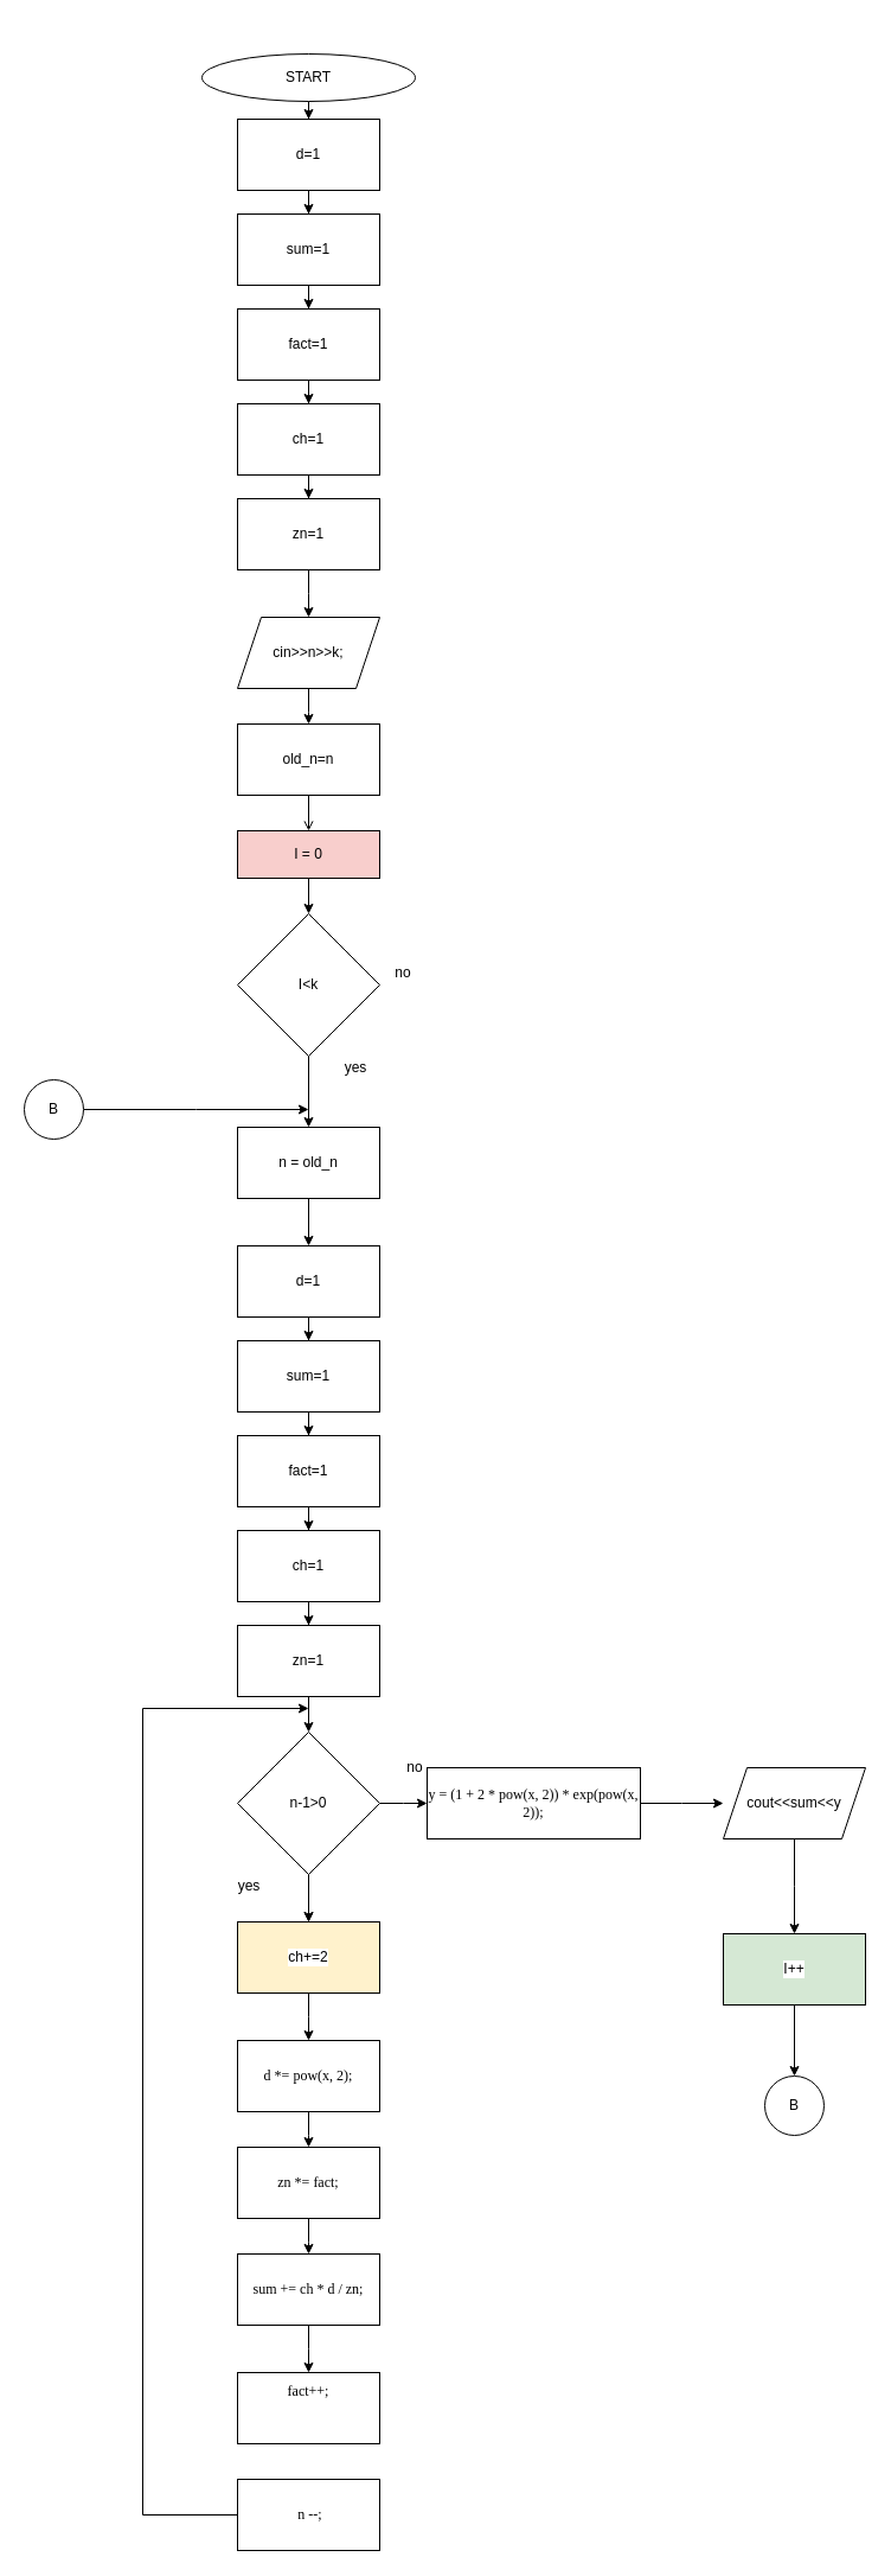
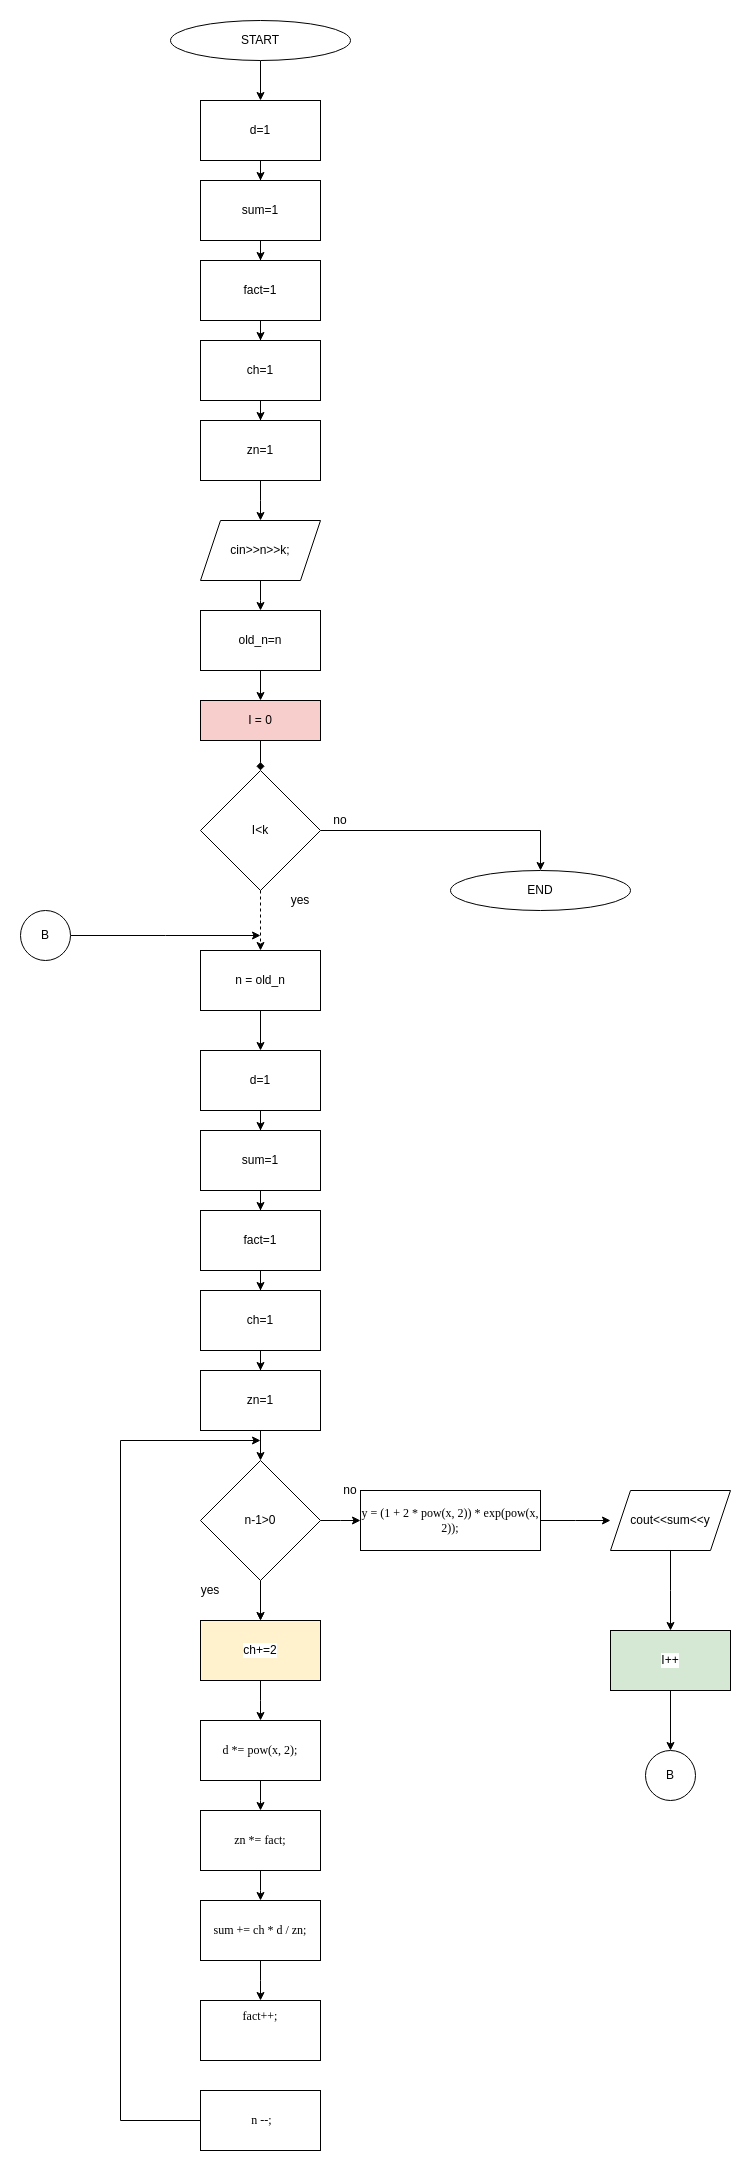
  <mxCell id="0" />
  <mxCell id="1" parent="0" />
  <mxCell id="2" style="edgeStyle=orthogonalEdgeStyle;rounded=0;orthogonalLoop=1;jettySize=auto;html=1;" edge="1" parent="1" source="3" target="5"><mxGeometry relative="1" as="geometry" /></mxCell>
- <mxCell id="3" value="START" style="ellipse;whiteSpace=wrap;html=1;" vertex="1" parent="1"><mxGeometry x="170" y="45" width="180" height="40" as="geometry" /></mxCell>
+ <mxCell id="3" value="START" style="ellipse;whiteSpace=wrap;html=1;" vertex="1" parent="1"><mxGeometry x="170" y="20" width="180" height="40" as="geometry" /></mxCell>
  <mxCell id="4" style="edgeStyle=orthogonalEdgeStyle;rounded=0;orthogonalLoop=1;jettySize=auto;html=1;entryX=0.5;entryY=0;entryDx=0;entryDy=0;" edge="1" parent="1" source="5" target="7"><mxGeometry relative="1" as="geometry" /></mxCell>
  <mxCell id="5" value="d=1" style="rounded=0;whiteSpace=wrap;html=1;" vertex="1" parent="1"><mxGeometry x="200" y="100" width="120" height="60" as="geometry" /></mxCell>
  <mxCell id="6" style="edgeStyle=orthogonalEdgeStyle;rounded=0;orthogonalLoop=1;jettySize=auto;html=1;entryX=0.5;entryY=0;entryDx=0;entryDy=0;" edge="1" parent="1" source="7" target="9"><mxGeometry relative="1" as="geometry" /></mxCell>
  <mxCell id="7" value="sum=1" style="rounded=0;whiteSpace=wrap;html=1;" vertex="1" parent="1"><mxGeometry x="200" y="180" width="120" height="60" as="geometry" /></mxCell>
  <mxCell id="8" style="edgeStyle=orthogonalEdgeStyle;rounded=0;orthogonalLoop=1;jettySize=auto;html=1;entryX=0.5;entryY=0;entryDx=0;entryDy=0;" edge="1" parent="1" source="9" target="11"><mxGeometry relative="1" as="geometry" /></mxCell>
  <mxCell id="9" value="fact=1" style="rounded=0;whiteSpace=wrap;html=1;" vertex="1" parent="1"><mxGeometry x="200" y="260" width="120" height="60" as="geometry" /></mxCell>
  <mxCell id="10" style="edgeStyle=orthogonalEdgeStyle;rounded=0;orthogonalLoop=1;jettySize=auto;html=1;" edge="1" parent="1" source="11" target="13"><mxGeometry relative="1" as="geometry" /></mxCell>
  <mxCell id="11" value="ch=1" style="rounded=0;whiteSpace=wrap;html=1;" vertex="1" parent="1"><mxGeometry x="200" y="340" width="120" height="60" as="geometry" /></mxCell>
  <mxCell id="12" style="edgeStyle=orthogonalEdgeStyle;rounded=0;orthogonalLoop=1;jettySize=auto;html=1;" edge="1" parent="1" source="13"><mxGeometry relative="1" as="geometry"><mxPoint x="260" y="520" as="targetPoint" /></mxGeometry></mxCell>
  <mxCell id="13" value="zn=1" style="rounded=0;whiteSpace=wrap;html=1;" vertex="1" parent="1"><mxGeometry x="200" y="420" width="120" height="60" as="geometry" /></mxCell>
  <mxCell id="14" style="edgeStyle=orthogonalEdgeStyle;rounded=0;orthogonalLoop=1;jettySize=auto;html=1;" edge="1" parent="1" source="15"><mxGeometry relative="1" as="geometry"><mxPoint x="260" y="610" as="targetPoint" /></mxGeometry></mxCell>
  <mxCell id="15" value="cin&amp;gt;&amp;gt;n&amp;gt;&amp;gt;k;" style="shape=parallelogram;perimeter=parallelogramPerimeter;whiteSpace=wrap;html=1;fixedSize=1;" vertex="1" parent="1"><mxGeometry x="200" y="520" width="120" height="60" as="geometry" /></mxCell>
- <mxCell id="16" style="edgeStyle=orthogonalEdgeStyle;rounded=0;orthogonalLoop=1;jettySize=auto;html=1;entryX=0.5;entryY=0;entryDx=0;entryDy=0;fontColor=#000000;endArrow=open;" edge="1" parent="1" source="17" target="62"><mxGeometry relative="1" as="geometry" /></mxCell>
+ <mxCell id="16" style="edgeStyle=orthogonalEdgeStyle;rounded=0;orthogonalLoop=1;jettySize=auto;html=1;entryX=0.5;entryY=0;entryDx=0;entryDy=0;fontColor=#000000;" edge="1" parent="1" source="17" target="62"><mxGeometry relative="1" as="geometry" /></mxCell>
  <mxCell id="17" value="old_n=n" style="rounded=0;whiteSpace=wrap;html=1;" vertex="1" parent="1"><mxGeometry x="200" y="610" width="120" height="60" as="geometry" /></mxCell>
- <mxCell id="19" style="edgeStyle=orthogonalEdgeStyle;rounded=0;orthogonalLoop=1;jettySize=auto;html=1;entryX=0.5;entryY=0;entryDx=0;entryDy=0;fontColor=#000000;" edge="1" parent="1" source="20" target="23"><mxGeometry relative="1" as="geometry" /></mxCell>
+ <mxCell id="18" style="edgeStyle=orthogonalEdgeStyle;rounded=0;orthogonalLoop=1;jettySize=auto;html=1;fontColor=#000000;entryX=0.5;entryY=0;entryDx=0;entryDy=0;" edge="1" parent="1" source="20" target="57"><mxGeometry relative="1" as="geometry"><mxPoint x="540" y="770" as="targetPoint" /></mxGeometry></mxCell>
+ <mxCell id="19" style="edgeStyle=orthogonalEdgeStyle;rounded=0;orthogonalLoop=1;jettySize=auto;html=1;entryX=0.5;entryY=0;entryDx=0;entryDy=0;fontColor=#000000;dashed=1;" edge="1" parent="1" source="20" target="23"><mxGeometry relative="1" as="geometry" /></mxCell>
  <mxCell id="20" value="I&amp;lt;k" style="rhombus;whiteSpace=wrap;html=1;" vertex="1" parent="1"><mxGeometry x="200" y="770" width="120" height="120" as="geometry" /></mxCell>
  <mxCell id="21" value="yes" style="text;html=1;strokeColor=none;fillColor=none;align=center;verticalAlign=middle;whiteSpace=wrap;rounded=0;" vertex="1" parent="1"><mxGeometry x="280" y="890" width="40" height="20" as="geometry" /></mxCell>
  <mxCell id="22" style="edgeStyle=orthogonalEdgeStyle;rounded=0;orthogonalLoop=1;jettySize=auto;html=1;entryX=0.5;entryY=0;entryDx=0;entryDy=0;" edge="1" parent="1" source="23" target="25"><mxGeometry relative="1" as="geometry" /></mxCell>
  <mxCell id="23" value="n = old_n" style="rounded=0;whiteSpace=wrap;html=1;" vertex="1" parent="1"><mxGeometry x="200" y="950" width="120" height="60" as="geometry" /></mxCell>
  <mxCell id="24" style="edgeStyle=orthogonalEdgeStyle;rounded=0;orthogonalLoop=1;jettySize=auto;html=1;entryX=0.5;entryY=0;entryDx=0;entryDy=0;" edge="1" parent="1" source="25" target="27"><mxGeometry relative="1" as="geometry" /></mxCell>
  <mxCell id="25" value="d=1" style="rounded=0;whiteSpace=wrap;html=1;" vertex="1" parent="1"><mxGeometry x="200" y="1050" width="120" height="60" as="geometry" /></mxCell>
  <mxCell id="26" style="edgeStyle=orthogonalEdgeStyle;rounded=0;orthogonalLoop=1;jettySize=auto;html=1;entryX=0.5;entryY=0;entryDx=0;entryDy=0;" edge="1" parent="1" source="27" target="29"><mxGeometry relative="1" as="geometry" /></mxCell>
  <mxCell id="27" value="sum=1" style="rounded=0;whiteSpace=wrap;html=1;" vertex="1" parent="1"><mxGeometry x="200" y="1130" width="120" height="60" as="geometry" /></mxCell>
  <mxCell id="28" style="edgeStyle=orthogonalEdgeStyle;rounded=0;orthogonalLoop=1;jettySize=auto;html=1;entryX=0.5;entryY=0;entryDx=0;entryDy=0;" edge="1" parent="1" source="29" target="31"><mxGeometry relative="1" as="geometry" /></mxCell>
  <mxCell id="29" value="fact=1" style="rounded=0;whiteSpace=wrap;html=1;" vertex="1" parent="1"><mxGeometry x="200" y="1210" width="120" height="60" as="geometry" /></mxCell>
  <mxCell id="30" style="edgeStyle=orthogonalEdgeStyle;rounded=0;orthogonalLoop=1;jettySize=auto;html=1;" edge="1" parent="1" source="31" target="33"><mxGeometry relative="1" as="geometry" /></mxCell>
  <mxCell id="31" value="ch=1" style="rounded=0;whiteSpace=wrap;html=1;" vertex="1" parent="1"><mxGeometry x="200" y="1290" width="120" height="60" as="geometry" /></mxCell>
  <mxCell id="32" style="edgeStyle=orthogonalEdgeStyle;rounded=0;orthogonalLoop=1;jettySize=auto;html=1;entryX=0.5;entryY=0;entryDx=0;entryDy=0;" edge="1" parent="1" source="33" target="37"><mxGeometry relative="1" as="geometry" /></mxCell>
  <mxCell id="33" value="zn=1" style="rounded=0;whiteSpace=wrap;html=1;" vertex="1" parent="1"><mxGeometry x="200" y="1370" width="120" height="60" as="geometry" /></mxCell>
  <mxCell id="34" style="edgeStyle=orthogonalEdgeStyle;rounded=0;orthogonalLoop=1;jettySize=auto;html=1;" edge="1" parent="1" source="37"><mxGeometry relative="1" as="geometry"><mxPoint x="360" y="1520" as="targetPoint" /></mxGeometry></mxCell>
  <mxCell id="35" style="edgeStyle=orthogonalEdgeStyle;rounded=0;orthogonalLoop=1;jettySize=auto;html=1;fontColor=#000000;" edge="1" parent="1" source="37"><mxGeometry relative="1" as="geometry"><mxPoint x="260" y="1620" as="targetPoint" /></mxGeometry></mxCell>
  <mxCell id="36" value="" style="edgeStyle=orthogonalEdgeStyle;rounded=0;orthogonalLoop=1;jettySize=auto;html=1;fontColor=#000000;endArrow=open;" edge="1" parent="1" source="37" target="47"><mxGeometry relative="1" as="geometry" /></mxCell>
  <mxCell id="37" value="n-1&amp;gt;0" style="rhombus;whiteSpace=wrap;html=1;" vertex="1" parent="1"><mxGeometry x="200" y="1460" width="120" height="120" as="geometry" /></mxCell>
  <mxCell id="38" value="no" style="text;html=1;strokeColor=none;fillColor=none;align=center;verticalAlign=middle;whiteSpace=wrap;rounded=0;" vertex="1" parent="1"><mxGeometry x="330" y="1480" width="40" height="20" as="geometry" /></mxCell>
  <mxCell id="39" value="yes" style="text;html=1;strokeColor=none;fillColor=none;align=center;verticalAlign=middle;whiteSpace=wrap;rounded=0;" vertex="1" parent="1"><mxGeometry x="190" y="1580" width="40" height="20" as="geometry" /></mxCell>
  <mxCell id="40" style="edgeStyle=orthogonalEdgeStyle;rounded=0;orthogonalLoop=1;jettySize=auto;html=1;fontColor=#000000;" edge="1" parent="1" source="41"><mxGeometry relative="1" as="geometry"><mxPoint x="610" y="1520" as="targetPoint" /></mxGeometry></mxCell>
  <mxCell id="41" value="&lt;p style=&quot;margin: 0px; font-style: normal; font-variant-caps: normal; font-weight: normal; font-stretch: normal; font-size: 12px; line-height: normal; font-family: menlo;&quot;&gt;y = (&lt;span style=&quot;&quot;&gt;1&lt;/span&gt; + &lt;span style=&quot;&quot;&gt;2&lt;/span&gt; * &lt;span style=&quot;&quot;&gt;pow&lt;/span&gt;(x, &lt;span style=&quot;&quot;&gt;2&lt;/span&gt;)) * &lt;span style=&quot;&quot;&gt;exp&lt;/span&gt;(&lt;span style=&quot;&quot;&gt;pow&lt;/span&gt;(x, &lt;span style=&quot;&quot;&gt;2&lt;/span&gt;));&lt;/p&gt;" style="rounded=0;whiteSpace=wrap;html=1;labelBackgroundColor=#ffffff;" vertex="1" parent="1"><mxGeometry x="360" y="1490" width="180" height="60" as="geometry" /></mxCell>
  <mxCell id="42" style="edgeStyle=orthogonalEdgeStyle;rounded=0;orthogonalLoop=1;jettySize=auto;html=1;fontColor=#000000;" edge="1" parent="1" source="43"><mxGeometry relative="1" as="geometry"><mxPoint x="670" y="1630" as="targetPoint" /></mxGeometry></mxCell>
  <mxCell id="43" value="cout&amp;lt;&amp;lt;sum&amp;lt;&amp;lt;y" style="shape=parallelogram;perimeter=parallelogramPerimeter;whiteSpace=wrap;html=1;fixedSize=1;labelBackgroundColor=#ffffff;fontColor=#000000;" vertex="1" parent="1"><mxGeometry x="610" y="1490" width="120" height="60" as="geometry" /></mxCell>
  <mxCell id="44" style="edgeStyle=orthogonalEdgeStyle;rounded=0;orthogonalLoop=1;jettySize=auto;html=1;fontColor=#000000;" edge="1" parent="1" source="45" target="58"><mxGeometry relative="1" as="geometry"><mxPoint x="670" y="1790" as="targetPoint" /></mxGeometry></mxCell>
  <mxCell id="45" value="I++" style="rounded=0;whiteSpace=wrap;html=1;labelBackgroundColor=#ffffff;fontColor=#000000;fillColor=#d5e8d4;" vertex="1" parent="1"><mxGeometry x="610" y="1630" width="120" height="60" as="geometry" /></mxCell>
  <mxCell id="46" style="edgeStyle=orthogonalEdgeStyle;rounded=0;orthogonalLoop=1;jettySize=auto;html=1;fontColor=#000000;" edge="1" parent="1" source="47"><mxGeometry relative="1" as="geometry"><mxPoint x="260" y="1720" as="targetPoint" /></mxGeometry></mxCell>
  <mxCell id="47" value="ch+=2" style="rounded=0;whiteSpace=wrap;html=1;labelBackgroundColor=#ffffff;fontColor=#000000;fillColor=#fff2cc;" vertex="1" parent="1"><mxGeometry x="200" y="1620" width="120" height="60" as="geometry" /></mxCell>
  <mxCell id="48" style="edgeStyle=orthogonalEdgeStyle;rounded=0;orthogonalLoop=1;jettySize=auto;html=1;fontColor=#000000;" edge="1" parent="1" source="49"><mxGeometry relative="1" as="geometry"><mxPoint x="260" y="1810" as="targetPoint" /></mxGeometry></mxCell>
  <mxCell id="49" value="&lt;p style=&quot;margin: 0px; font-style: normal; font-variant-caps: normal; font-weight: normal; font-stretch: normal; font-size: 12px; line-height: normal; font-family: menlo;&quot;&gt;d *= &lt;span style=&quot;&quot;&gt;pow&lt;/span&gt;(x, &lt;span style=&quot;&quot;&gt;2&lt;/span&gt;);&lt;/p&gt;" style="rounded=0;whiteSpace=wrap;html=1;labelBackgroundColor=#ffffff;" vertex="1" parent="1"><mxGeometry x="200" y="1720" width="120" height="60" as="geometry" /></mxCell>
  <mxCell id="50" style="edgeStyle=orthogonalEdgeStyle;rounded=0;orthogonalLoop=1;jettySize=auto;html=1;fontColor=#000000;" edge="1" parent="1" source="51"><mxGeometry relative="1" as="geometry"><mxPoint x="260" y="1900" as="targetPoint" /></mxGeometry></mxCell>
  <mxCell id="51" value="&lt;p style=&quot;margin: 0px; font-style: normal; font-variant-caps: normal; font-weight: normal; font-stretch: normal; font-size: 12px; line-height: normal; font-family: menlo;&quot;&gt;zn *= fact;&lt;/p&gt;" style="rounded=0;whiteSpace=wrap;html=1;labelBackgroundColor=none;" vertex="1" parent="1"><mxGeometry x="200" y="1810" width="120" height="60" as="geometry" /></mxCell>
  <mxCell id="52" style="edgeStyle=orthogonalEdgeStyle;rounded=0;orthogonalLoop=1;jettySize=auto;html=1;fontColor=#000000;" edge="1" parent="1" source="53"><mxGeometry relative="1" as="geometry"><mxPoint x="260" y="2000" as="targetPoint" /></mxGeometry></mxCell>
  <mxCell id="53" value="&lt;p style=&quot;margin: 0px; font-style: normal; font-variant-caps: normal; font-weight: normal; font-stretch: normal; font-size: 12px; line-height: normal; font-family: menlo;&quot;&gt;sum += ch * d / zn;&lt;/p&gt;" style="rounded=0;whiteSpace=wrap;html=1;labelBackgroundColor=none;" vertex="1" parent="1"><mxGeometry x="200" y="1900" width="120" height="60" as="geometry" /></mxCell>
  <mxCell id="54" value="&lt;p style=&quot;margin: 0px; font-style: normal; font-variant-caps: normal; font-weight: normal; font-stretch: normal; font-size: 12px; line-height: normal; font-family: menlo;&quot;&gt;fact++;&lt;/p&gt;&#10;&lt;br class=&quot;Apple-interchange-newline&quot;&gt;" style="rounded=0;whiteSpace=wrap;html=1;labelBackgroundColor=none;" vertex="1" parent="1"><mxGeometry x="200" y="2000" width="120" height="60" as="geometry" /></mxCell>
  <mxCell id="55" style="edgeStyle=orthogonalEdgeStyle;rounded=0;orthogonalLoop=1;jettySize=auto;html=1;fontColor=#000000;" edge="1" parent="1" source="56"><mxGeometry relative="1" as="geometry"><mxPoint x="260" y="1440" as="targetPoint" /><Array as="points"><mxPoint x="120" y="2120" /><mxPoint x="120" y="1440" /><mxPoint x="260" y="1440" /></Array></mxGeometry></mxCell>
  <mxCell id="56" value="&lt;p style=&quot;margin: 0px; font-style: normal; font-variant-caps: normal; font-weight: normal; font-stretch: normal; font-size: 12px; line-height: normal; font-family: menlo;&quot;&gt;&lt;span class=&quot;Apple-converted-space&quot;&gt;&amp;nbsp;&lt;/span&gt;n --;&lt;/p&gt;" style="rounded=0;whiteSpace=wrap;html=1;labelBackgroundColor=none;" vertex="1" parent="1"><mxGeometry x="200" y="2090" width="120" height="60" as="geometry" /></mxCell>
+ <mxCell id="57" value="END" style="ellipse;whiteSpace=wrap;html=1;" vertex="1" parent="1"><mxGeometry x="450" y="870" width="180" height="40" as="geometry" /></mxCell>
  <mxCell id="58" value="B" style="ellipse;whiteSpace=wrap;html=1;aspect=fixed;" vertex="1" parent="1"><mxGeometry x="645" y="1750" width="50" height="50" as="geometry" /></mxCell>
  <mxCell id="59" style="edgeStyle=orthogonalEdgeStyle;rounded=0;orthogonalLoop=1;jettySize=auto;html=1;fontColor=#000000;" edge="1" parent="1" source="60"><mxGeometry relative="1" as="geometry"><mxPoint x="260" y="935" as="targetPoint" /></mxGeometry></mxCell>
  <mxCell id="60" value="B" style="ellipse;whiteSpace=wrap;html=1;aspect=fixed;" vertex="1" parent="1"><mxGeometry x="20" y="910" width="50" height="50" as="geometry" /></mxCell>
- <mxCell id="61" style="edgeStyle=orthogonalEdgeStyle;rounded=0;orthogonalLoop=1;jettySize=auto;html=1;entryX=0.5;entryY=0;entryDx=0;entryDy=0;fontColor=#000000;" edge="1" parent="1" source="62" target="20"><mxGeometry relative="1" as="geometry" /></mxCell>
+ <mxCell id="61" style="edgeStyle=orthogonalEdgeStyle;rounded=0;orthogonalLoop=1;jettySize=auto;html=1;entryX=0.5;entryY=0;entryDx=0;entryDy=0;fontColor=#000000;endArrow=diamond;" edge="1" parent="1" source="62" target="20"><mxGeometry relative="1" as="geometry" /></mxCell>
  <mxCell id="62" value="I = 0" style="rounded=0;whiteSpace=wrap;html=1;fillColor=#f8cecc;" vertex="1" parent="1"><mxGeometry x="200" y="700" width="120" height="40" as="geometry" /></mxCell>
  <mxCell id="63" value="no" style="text;html=1;strokeColor=none;fillColor=none;align=center;verticalAlign=middle;whiteSpace=wrap;rounded=0;" vertex="1" parent="1"><mxGeometry x="320" y="810" width="40" height="20" as="geometry" /></mxCell>
